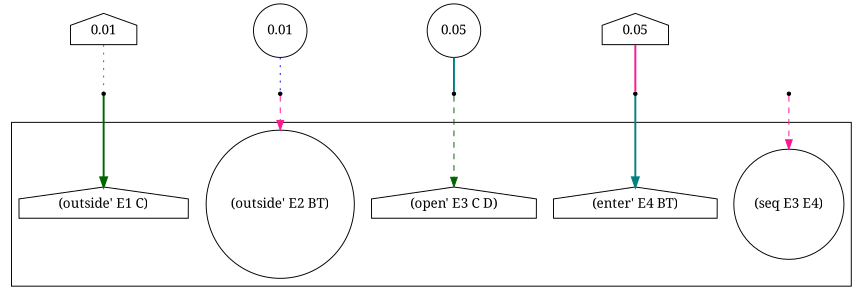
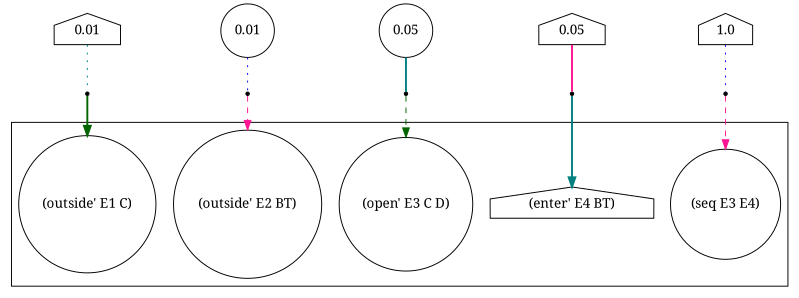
  digraph {
    fontname="Noto Serif"
    rankdir=TB
    node [fontname="Noto Serif" shape=house]
    edge [color=teal fontname="Noto Serif" style=bold]
-   n1 [label="(outside' E1 C)"]
+   n1 [label="(outside' E1 C)" shape=circle]
    n2 [label="(outside' E2 BT)" shape=circle]
-   n3 [label="(open' E3 C D)"]
+   n3 [label="(open' E3 C D)" shape=circle]
    n4 [label="(enter' E4 BT)"]
    n5 [label="(seq E3 E4)" shape=circle]
    n6 [label=0.01]
    r0 [shape=point]
    n8 [label=0.01 shape=circle]
    r1 [shape=point]
    n10 [label=0.05 shape=circle]
    r2 [shape=point]
    n12 [label=0.05]
    r3 [shape=point]
+   n14 [label=1.0]
    r4 [shape=point]
    subgraph cluster_1 {
      n1
      n2
      n3
      n4
      n5
    }
    n6 -> r0 [arrowhead=none style=dotted]
    r0 -> n1 [color=darkgreen]
    n8 -> r1 [arrowhead=none color=blue style=dotted]
    r1 -> n2 [color=deeppink style=dashed]
    n10 -> r2 [arrowhead=none]
    r2 -> n3 [color=darkgreen style=dashed]
    n12 -> r3 [arrowhead=none color=deeppink]
    r3 -> n4
+   n14 -> r4 [arrowhead=none color=blue style=dotted]
    r4 -> n5 [color=deeppink style=dashed]
  }
